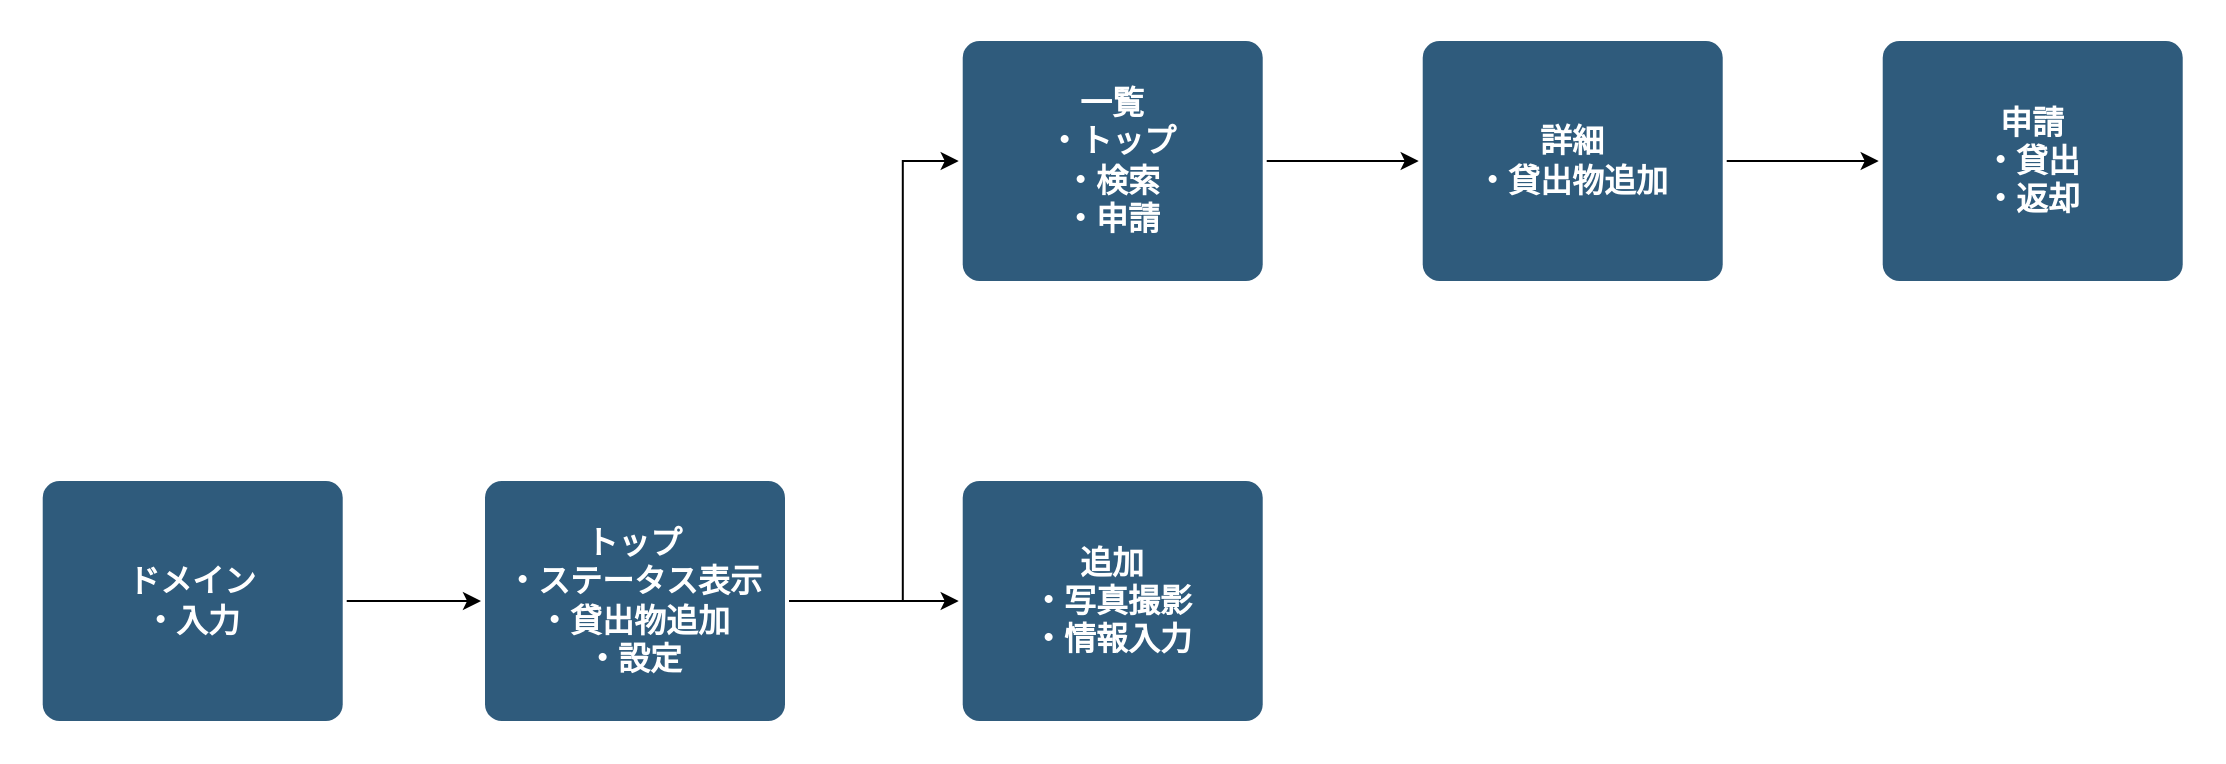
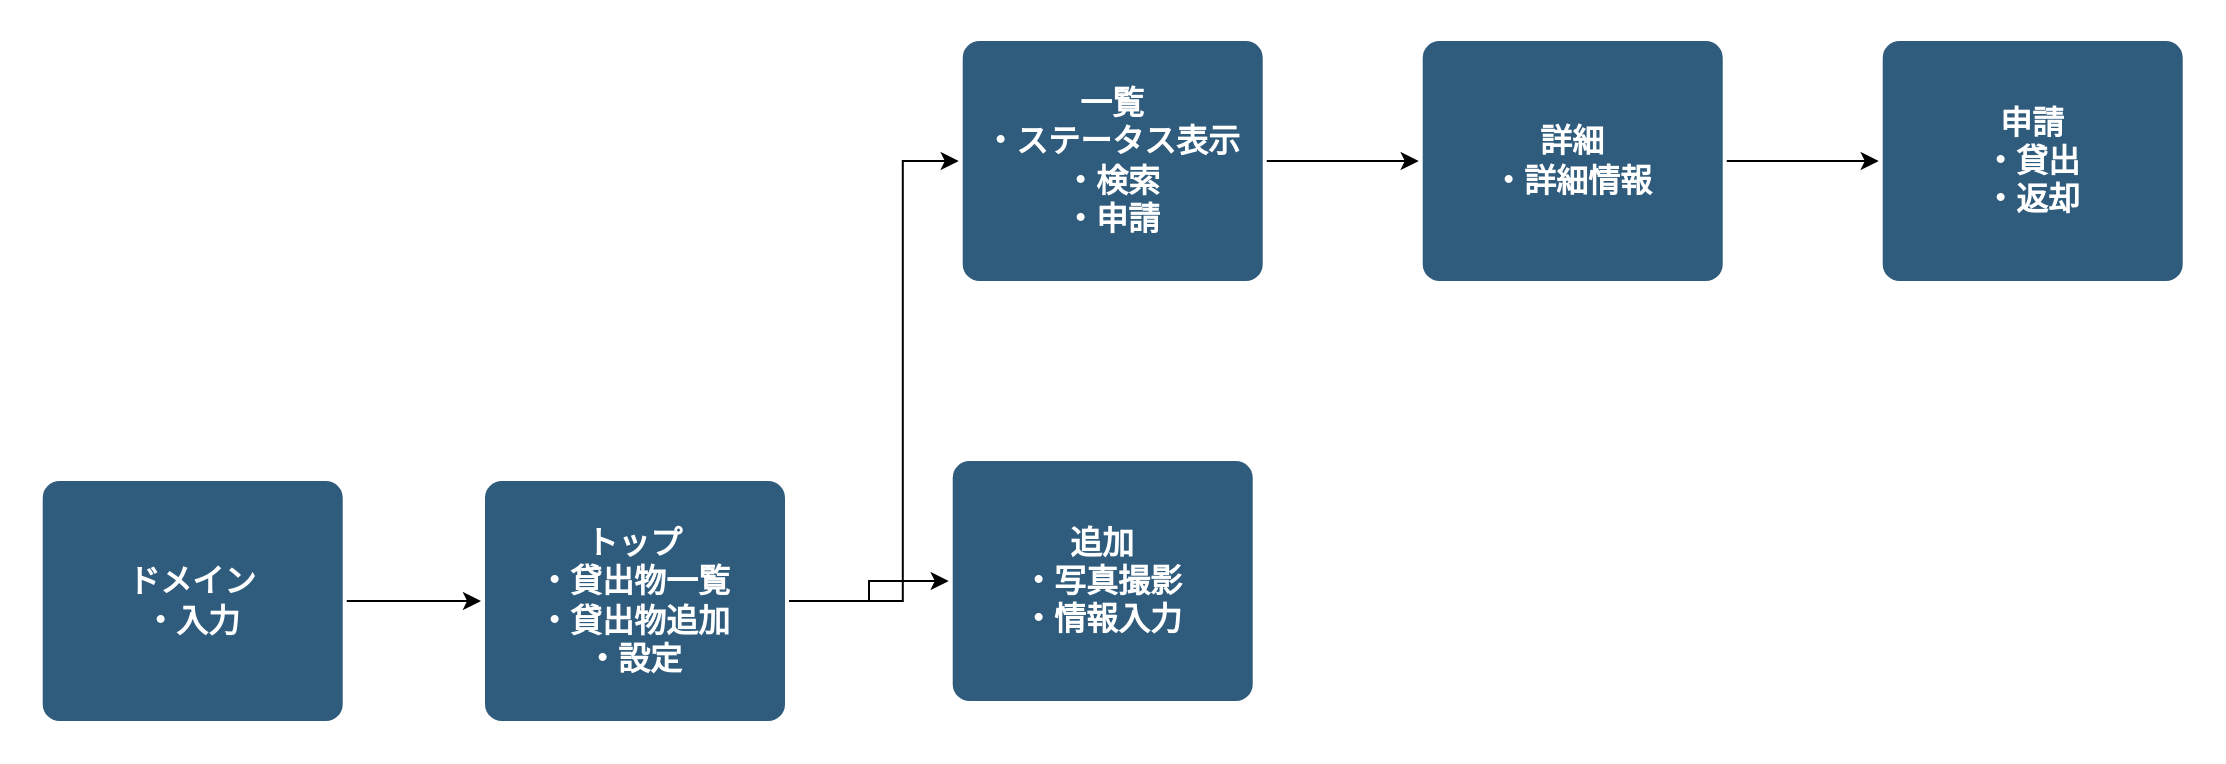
  <mxCell id="0" />
  <mxCell id="1" parent="0" />
  <mxCell id="2" value="" style="edgeStyle=orthogonalEdgeStyle;rounded=0;orthogonalLoop=1;jettySize=auto;html=1;" edge="1" parent="1" source="4" target="9"><mxGeometry relative="1" as="geometry"><Array as="points"><mxPoint x="450.86" y="300" /><mxPoint x="450.86" y="80" /></Array></mxGeometry></mxCell>
  <mxCell id="3" value="" style="edgeStyle=orthogonalEdgeStyle;rounded=0;orthogonalLoop=1;jettySize=auto;html=1;" edge="1" parent="1" source="4" target="7"><mxGeometry relative="1" as="geometry" /></mxCell>
- <mxCell id="4" value="トップ&lt;br&gt;・ステータス表示&lt;br&gt;・貸出物追加&lt;br&gt;・設定" style="rounded=1;whiteSpace=wrap;html=1;shadow=0;labelBackgroundColor=none;strokeColor=none;strokeWidth=3;fillColor=#2F5B7C;fontFamily=Helvetica;fontSize=16;fontColor=#FFFFFF;align=center;fontStyle=1;spacing=5;arcSize=7;perimeterSpacing=2;" parent="1" vertex="1"><mxGeometry x="242" y="240" width="150" height="120" as="geometry" /></mxCell>
+ <mxCell id="4" value="トップ&lt;br&gt;・貸出物一覧&lt;br&gt;・貸出物追加&lt;br&gt;・設定" style="rounded=1;whiteSpace=wrap;html=1;shadow=0;labelBackgroundColor=none;strokeColor=none;strokeWidth=3;fillColor=#2F5B7C;fontFamily=Helvetica;fontSize=16;fontColor=#FFFFFF;align=center;fontStyle=1;spacing=5;arcSize=7;perimeterSpacing=2;" parent="1" vertex="1"><mxGeometry x="242" y="240" width="150" height="120" as="geometry" /></mxCell>
  <mxCell id="5" value="" style="edgeStyle=orthogonalEdgeStyle;rounded=0;orthogonalLoop=1;jettySize=auto;html=1;" edge="1" parent="1" source="6" target="4"><mxGeometry relative="1" as="geometry" /></mxCell>
  <mxCell id="6" value="ドメイン&lt;br&gt;・入力" style="rounded=1;whiteSpace=wrap;html=1;shadow=0;labelBackgroundColor=none;strokeColor=none;strokeWidth=3;fillColor=#2F5B7C;fontFamily=Helvetica;fontSize=16;fontColor=#FFFFFF;align=center;fontStyle=1;spacing=5;arcSize=7;perimeterSpacing=2;" vertex="1" parent="1"><mxGeometry x="20.86" y="240" width="150" height="120" as="geometry" /></mxCell>
- <mxCell id="7" value="追加&lt;br&gt;・写真撮影&lt;br&gt;・情報入力" style="rounded=1;whiteSpace=wrap;html=1;shadow=0;labelBackgroundColor=none;strokeColor=none;strokeWidth=3;fillColor=#2F5B7C;fontFamily=Helvetica;fontSize=16;fontColor=#FFFFFF;align=center;fontStyle=1;spacing=5;arcSize=7;perimeterSpacing=2;" vertex="1" parent="1"><mxGeometry x="480.86" y="240" width="150" height="120" as="geometry" /></mxCell>
+ <mxCell id="7" value="追加&lt;br&gt;・写真撮影&lt;br&gt;・情報入力" style="rounded=1;whiteSpace=wrap;html=1;shadow=0;labelBackgroundColor=none;strokeColor=none;strokeWidth=3;fillColor=#2F5B7C;fontFamily=Helvetica;fontSize=16;fontColor=#FFFFFF;align=center;fontStyle=1;spacing=5;arcSize=7;perimeterSpacing=2;" vertex="1" parent="1"><mxGeometry x="475.86" y="230" width="150" height="120" as="geometry" /></mxCell>
  <mxCell id="8" value="" style="edgeStyle=orthogonalEdgeStyle;rounded=0;orthogonalLoop=1;jettySize=auto;html=1;" edge="1" parent="1" source="9" target="11"><mxGeometry relative="1" as="geometry" /></mxCell>
- <mxCell id="9" value="一覧&lt;br&gt;・トップ&lt;br&gt;・検索&lt;br&gt;・申請" style="rounded=1;whiteSpace=wrap;html=1;shadow=0;labelBackgroundColor=none;strokeColor=none;strokeWidth=3;fillColor=#2F5B7C;fontFamily=Helvetica;fontSize=16;fontColor=#FFFFFF;align=center;fontStyle=1;spacing=5;arcSize=7;perimeterSpacing=2;" vertex="1" parent="1"><mxGeometry x="480.86" y="20" width="150" height="120" as="geometry" /></mxCell>
+ <mxCell id="9" value="一覧&lt;br&gt;・ステータス表示&lt;br&gt;・検索&lt;br&gt;・申請" style="rounded=1;whiteSpace=wrap;html=1;shadow=0;labelBackgroundColor=none;strokeColor=none;strokeWidth=3;fillColor=#2F5B7C;fontFamily=Helvetica;fontSize=16;fontColor=#FFFFFF;align=center;fontStyle=1;spacing=5;arcSize=7;perimeterSpacing=2;" vertex="1" parent="1"><mxGeometry x="480.86" y="20" width="150" height="120" as="geometry" /></mxCell>
  <mxCell id="10" value="" style="edgeStyle=orthogonalEdgeStyle;rounded=0;orthogonalLoop=1;jettySize=auto;html=1;" edge="1" parent="1" source="11" target="12"><mxGeometry relative="1" as="geometry" /></mxCell>
- <mxCell id="11" value="詳細&lt;br&gt;・貸出物追加" style="rounded=1;whiteSpace=wrap;html=1;shadow=0;labelBackgroundColor=none;strokeColor=none;strokeWidth=3;fillColor=#2F5B7C;fontFamily=Helvetica;fontSize=16;fontColor=#FFFFFF;align=center;fontStyle=1;spacing=5;arcSize=7;perimeterSpacing=2;" vertex="1" parent="1"><mxGeometry x="710.86" y="20" width="150" height="120" as="geometry" /></mxCell>
+ <mxCell id="11" value="詳細&lt;br&gt;・詳細情報" style="rounded=1;whiteSpace=wrap;html=1;shadow=0;labelBackgroundColor=none;strokeColor=none;strokeWidth=3;fillColor=#2F5B7C;fontFamily=Helvetica;fontSize=16;fontColor=#FFFFFF;align=center;fontStyle=1;spacing=5;arcSize=7;perimeterSpacing=2;" vertex="1" parent="1"><mxGeometry x="710.86" y="20" width="150" height="120" as="geometry" /></mxCell>
  <mxCell id="12" value="申請&lt;br&gt;・貸出&lt;br&gt;・返却" style="rounded=1;whiteSpace=wrap;html=1;shadow=0;labelBackgroundColor=none;strokeColor=none;strokeWidth=3;fillColor=#2F5B7C;fontFamily=Helvetica;fontSize=16;fontColor=#FFFFFF;align=center;fontStyle=1;spacing=5;arcSize=7;perimeterSpacing=2;" vertex="1" parent="1"><mxGeometry x="940.86" y="20" width="150" height="120" as="geometry" /></mxCell>
